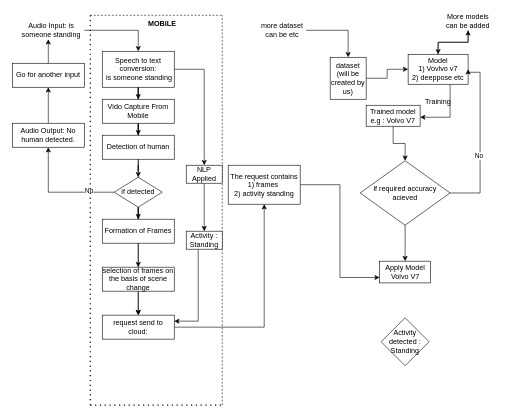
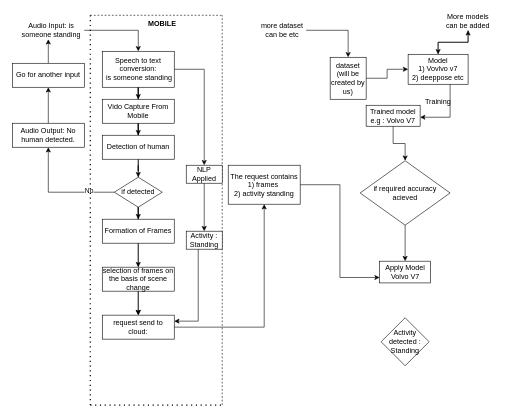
  <mxCell id="0" />
  <mxCell id="1" parent="0" />
  <mxCell id="2" value="" style="edgeStyle=orthogonalEdgeStyle;rounded=0;orthogonalLoop=1;jettySize=auto;html=1;" parent="1" source="5" target="9" edge="1"><mxGeometry relative="1" as="geometry" /></mxCell>
  <mxCell id="3" style="edgeStyle=orthogonalEdgeStyle;rounded=0;orthogonalLoop=1;jettySize=auto;html=1;" parent="1" source="5" target="25" edge="1"><mxGeometry relative="1" as="geometry" /></mxCell>
  <mxCell id="4" style="edgeStyle=orthogonalEdgeStyle;rounded=0;orthogonalLoop=1;jettySize=auto;html=1;" parent="1" source="5" target="34" edge="1"><mxGeometry relative="1" as="geometry" /></mxCell>
  <mxCell id="5" value="Speech to text conversion:&lt;br&gt;&amp;nbsp;is someone standing" style="whiteSpace=wrap;html=1;" parent="1" vertex="1"><mxGeometry x="170" y="85" width="120" height="60" as="geometry" /></mxCell>
  <mxCell id="6" style="edgeStyle=orthogonalEdgeStyle;rounded=0;orthogonalLoop=1;jettySize=auto;html=1;" parent="1" source="7" target="5" edge="1"><mxGeometry relative="1" as="geometry" /></mxCell>
  <mxCell id="7" value="Audio Input: is someone standing" style="text;html=1;strokeColor=none;fillColor=none;align=center;verticalAlign=middle;whiteSpace=wrap;rounded=0;" parent="1" vertex="1"><mxGeometry x="30" y="25" width="110" height="50" as="geometry" /></mxCell>
  <mxCell id="8" value="" style="edgeStyle=orthogonalEdgeStyle;rounded=0;orthogonalLoop=1;jettySize=auto;html=1;" parent="1" source="9" target="11" edge="1"><mxGeometry relative="1" as="geometry" /></mxCell>
  <mxCell id="9" value="Vido Capture From Mobile" style="whiteSpace=wrap;html=1;" parent="1" vertex="1"><mxGeometry x="170" y="165" width="120" height="40" as="geometry" /></mxCell>
  <mxCell id="10" value="" style="edgeStyle=orthogonalEdgeStyle;rounded=0;orthogonalLoop=1;jettySize=auto;html=1;" parent="1" source="11" target="15" edge="1"><mxGeometry relative="1" as="geometry" /></mxCell>
  <mxCell id="11" value="Detection of human" style="whiteSpace=wrap;html=1;" parent="1" vertex="1"><mxGeometry x="170" y="225" width="120" height="40" as="geometry" /></mxCell>
  <mxCell id="12" value="" style="edgeStyle=orthogonalEdgeStyle;rounded=0;orthogonalLoop=1;jettySize=auto;html=1;" parent="1" source="15" target="17" edge="1"><mxGeometry relative="1" as="geometry" /></mxCell>
  <mxCell id="13" value="No" style="edgeLabel;html=1;align=center;verticalAlign=middle;resizable=0;points=[];" parent="12" vertex="1" connectable="0"><mxGeometry x="-0.535" y="-3" relative="1" as="geometry"><mxPoint as="offset" /></mxGeometry></mxCell>
  <mxCell id="14" value="" style="edgeStyle=orthogonalEdgeStyle;rounded=0;orthogonalLoop=1;jettySize=auto;html=1;" parent="1" source="15" target="21" edge="1"><mxGeometry relative="1" as="geometry" /></mxCell>
  <mxCell id="15" value="if detected" style="rhombus;whiteSpace=wrap;html=1;" parent="1" vertex="1"><mxGeometry x="190" y="295" width="80" height="50" as="geometry" /></mxCell>
  <mxCell id="16" value="" style="edgeStyle=orthogonalEdgeStyle;rounded=0;orthogonalLoop=1;jettySize=auto;html=1;" parent="1" source="17" target="19" edge="1"><mxGeometry relative="1" as="geometry" /></mxCell>
  <mxCell id="17" value="Audio Output: No human detected.&lt;br&gt;" style="whiteSpace=wrap;html=1;" parent="1" vertex="1"><mxGeometry x="20" y="205" width="120" height="40" as="geometry" /></mxCell>
  <mxCell id="18" style="edgeStyle=orthogonalEdgeStyle;rounded=0;orthogonalLoop=1;jettySize=auto;html=1;" parent="1" source="19" edge="1"><mxGeometry relative="1" as="geometry"><mxPoint x="80" y="65" as="targetPoint" /></mxGeometry></mxCell>
  <mxCell id="19" value="Go for another input" style="whiteSpace=wrap;html=1;" parent="1" vertex="1"><mxGeometry x="20" y="105" width="120" height="40" as="geometry" /></mxCell>
  <mxCell id="20" value="" style="edgeStyle=orthogonalEdgeStyle;rounded=0;orthogonalLoop=1;jettySize=auto;html=1;" parent="1" source="21" target="23" edge="1"><mxGeometry relative="1" as="geometry" /></mxCell>
  <mxCell id="21" value="Formation of Frames" style="whiteSpace=wrap;html=1;" parent="1" vertex="1"><mxGeometry x="170" y="365" width="120" height="40" as="geometry" /></mxCell>
  <mxCell id="22" value="" style="edgeStyle=orthogonalEdgeStyle;rounded=0;orthogonalLoop=1;jettySize=auto;html=1;" parent="1" source="23" target="25" edge="1"><mxGeometry relative="1" as="geometry" /></mxCell>
  <mxCell id="23" value="selection of frames on the basis of scene change" style="whiteSpace=wrap;html=1;" parent="1" vertex="1"><mxGeometry x="170" y="445" width="120" height="40" as="geometry" /></mxCell>
  <mxCell id="24" value="" style="edgeStyle=orthogonalEdgeStyle;rounded=0;orthogonalLoop=1;jettySize=auto;html=1;" parent="1" source="25" target="27" edge="1"><mxGeometry relative="1" as="geometry"><Array as="points"><mxPoint x="440" y="545" /></Array></mxGeometry></mxCell>
  <mxCell id="25" value="request send to cloud:" style="whiteSpace=wrap;html=1;" parent="1" vertex="1"><mxGeometry x="170" y="525" width="120" height="40" as="geometry" /></mxCell>
  <mxCell id="26" style="edgeStyle=orthogonalEdgeStyle;rounded=0;orthogonalLoop=1;jettySize=auto;html=1;entryX=0;entryY=0.75;entryDx=0;entryDy=0;" edge="1" parent="1" source="27" target="53"><mxGeometry relative="1" as="geometry" /></mxCell>
  <mxCell id="27" value="The request contains&lt;br&gt;1) frames&amp;nbsp;&lt;br&gt;2) activity standing" style="whiteSpace=wrap;html=1;" parent="1" vertex="1"><mxGeometry x="380" y="275" width="120" height="65" as="geometry" /></mxCell>
  <mxCell id="28" value="" style="endArrow=none;dashed=1;html=1;dashPattern=1 3;strokeWidth=2;rounded=0;" parent="1" edge="1"><mxGeometry width="50" height="50" relative="1" as="geometry"><mxPoint x="150" y="675" as="sourcePoint" /><mxPoint x="150" y="25" as="targetPoint" /><Array as="points" /></mxGeometry></mxCell>
  <mxCell id="29" value="" style="endArrow=none;dashed=1;html=1;rounded=0;" parent="1" edge="1"><mxGeometry width="50" height="50" relative="1" as="geometry"><mxPoint x="150" y="25" as="sourcePoint" /><mxPoint x="370" y="25" as="targetPoint" /></mxGeometry></mxCell>
  <mxCell id="30" value="" style="endArrow=none;dashed=1;html=1;rounded=0;" parent="1" edge="1"><mxGeometry width="50" height="50" relative="1" as="geometry"><mxPoint x="370" y="675" as="sourcePoint" /><mxPoint x="370" y="25" as="targetPoint" /></mxGeometry></mxCell>
  <mxCell id="31" value="" style="endArrow=none;dashed=1;html=1;dashPattern=1 3;strokeWidth=2;rounded=0;" parent="1" edge="1"><mxGeometry width="50" height="50" relative="1" as="geometry"><mxPoint x="150" y="675" as="sourcePoint" /><mxPoint x="370" y="675" as="targetPoint" /></mxGeometry></mxCell>
  <mxCell id="32" value="&lt;b&gt;MOBILE&lt;/b&gt;" style="text;html=1;strokeColor=none;fillColor=none;align=center;verticalAlign=middle;whiteSpace=wrap;rounded=0;" parent="1" vertex="1"><mxGeometry x="240" y="25" width="60" height="30" as="geometry" /></mxCell>
  <mxCell id="33" value="" style="edgeStyle=orthogonalEdgeStyle;rounded=0;orthogonalLoop=1;jettySize=auto;html=1;" parent="1" source="34" target="36" edge="1"><mxGeometry relative="1" as="geometry" /></mxCell>
  <mxCell id="34" value="NLP Applied" style="whiteSpace=wrap;html=1;" parent="1" vertex="1"><mxGeometry x="310" y="275" width="60" height="30" as="geometry" /></mxCell>
  <mxCell id="35" style="edgeStyle=orthogonalEdgeStyle;rounded=0;orthogonalLoop=1;jettySize=auto;html=1;entryX=1;entryY=0.25;entryDx=0;entryDy=0;" parent="1" source="36" target="25" edge="1"><mxGeometry relative="1" as="geometry"><Array as="points"><mxPoint x="330" y="535" /></Array></mxGeometry></mxCell>
  <mxCell id="36" value="Activity : Standing" style="whiteSpace=wrap;html=1;" parent="1" vertex="1"><mxGeometry x="310" y="385" width="60" height="30" as="geometry" /></mxCell>
  <mxCell id="37" value="" style="edgeStyle=orthogonalEdgeStyle;rounded=0;orthogonalLoop=1;jettySize=auto;html=1;" edge="1" parent="1" source="38" target="45"><mxGeometry relative="1" as="geometry" /></mxCell>
  <mxCell id="38" value="more dataset can be etc&lt;br&gt;" style="text;html=1;strokeColor=none;fillColor=none;align=center;verticalAlign=middle;whiteSpace=wrap;rounded=0;" vertex="1" parent="1"><mxGeometry x="430" y="20" width="80" height="60" as="geometry" /></mxCell>
  <mxCell id="39" value="" style="edgeStyle=orthogonalEdgeStyle;rounded=0;orthogonalLoop=1;jettySize=auto;html=1;" edge="1" parent="1" source="40" target="43"><mxGeometry relative="1" as="geometry" /></mxCell>
  <mxCell id="40" value="More models can be added" style="text;html=1;strokeColor=none;fillColor=none;align=center;verticalAlign=middle;whiteSpace=wrap;rounded=0;" vertex="1" parent="1"><mxGeometry x="740" y="20" width="80" height="30" as="geometry" /></mxCell>
  <mxCell id="41" value="" style="edgeStyle=orthogonalEdgeStyle;rounded=0;orthogonalLoop=1;jettySize=auto;html=1;" edge="1" parent="1" source="43" target="47"><mxGeometry relative="1" as="geometry"><Array as="points"><mxPoint x="750" y="195" /></Array></mxGeometry></mxCell>
  <mxCell id="42" value="" style="edgeStyle=orthogonalEdgeStyle;rounded=0;orthogonalLoop=1;jettySize=auto;html=1;" edge="1" parent="1" source="43" target="40"><mxGeometry relative="1" as="geometry" /></mxCell>
  <mxCell id="43" value="Model&lt;br&gt;1) Vovlvo v7&lt;br&gt;2) deeppose etc" style="whiteSpace=wrap;html=1;" vertex="1" parent="1"><mxGeometry x="680" y="90" width="100" height="50" as="geometry" /></mxCell>
  <mxCell id="44" style="edgeStyle=orthogonalEdgeStyle;rounded=0;orthogonalLoop=1;jettySize=auto;html=1;entryX=0;entryY=0.5;entryDx=0;entryDy=0;" edge="1" parent="1" source="45" target="43"><mxGeometry relative="1" as="geometry" /></mxCell>
  <mxCell id="45" value="dataset (will be created by us)" style="whiteSpace=wrap;html=1;" vertex="1" parent="1"><mxGeometry x="550" y="95" width="60" height="70" as="geometry" /></mxCell>
  <mxCell id="46" value="" style="edgeStyle=orthogonalEdgeStyle;rounded=0;orthogonalLoop=1;jettySize=auto;html=1;" edge="1" parent="1" source="47" target="52"><mxGeometry relative="1" as="geometry" /></mxCell>
  <mxCell id="47" value="Trained model&lt;br&gt;e.g : Volvo V7" style="whiteSpace=wrap;html=1;" vertex="1" parent="1"><mxGeometry x="610" y="175" width="90" height="35" as="geometry" /></mxCell>
  <mxCell id="48" value="Training" style="text;html=1;strokeColor=none;fillColor=none;align=center;verticalAlign=middle;whiteSpace=wrap;rounded=0;" vertex="1" parent="1"><mxGeometry x="700" y="155" width="60" height="30" as="geometry" /></mxCell>
- <mxCell id="49" style="edgeStyle=orthogonalEdgeStyle;rounded=0;orthogonalLoop=1;jettySize=auto;html=1;entryX=1;entryY=0.5;entryDx=0;entryDy=0;" edge="1" parent="1" source="52" target="43"><mxGeometry relative="1" as="geometry"><Array as="points"><mxPoint x="800" y="321" /><mxPoint x="800" y="120" /></Array></mxGeometry></mxCell>
- <mxCell id="50" value="No" style="edgeLabel;html=1;align=center;verticalAlign=middle;resizable=0;points=[];" vertex="1" connectable="0" parent="49"><mxGeometry x="-0.187" y="3" relative="1" as="geometry"><mxPoint as="offset" /></mxGeometry></mxCell>
  <mxCell id="51" value="" style="edgeStyle=orthogonalEdgeStyle;rounded=0;orthogonalLoop=1;jettySize=auto;html=1;" edge="1" parent="1" source="52" target="53"><mxGeometry relative="1" as="geometry" /></mxCell>
  <mxCell id="52" value="if required accuracy acieved" style="rhombus;whiteSpace=wrap;html=1;" vertex="1" parent="1"><mxGeometry x="600" y="267.5" width="150" height="107.5" as="geometry" /></mxCell>
  <mxCell id="53" value="Apply Model Volvo V7" style="whiteSpace=wrap;html=1;" vertex="1" parent="1"><mxGeometry x="632.5" y="435" width="85" height="36.25" as="geometry" /></mxCell>
  <mxCell id="54" value="Activity detected : Standing" style="rhombus;whiteSpace=wrap;html=1;" vertex="1" parent="1"><mxGeometry x="635" y="529.375" width="80" height="80" as="geometry" /></mxCell>
